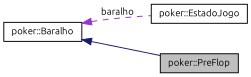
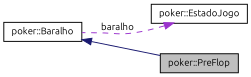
  digraph {
    fontname=Ubuntu
    rankdir=LR
    node [color=black fillcolor=white fontname=Ubuntu fontsize=10 shape=record style=filled]
    edge [dir=back fontname=Ubuntu fontsize=10 labelfontname=Helvetica labelfontsize=10]
    n1 [fillcolor=grey75 fontcolor=black height=0.2 label="poker::PreFlop" width=0.4]
    n2 [height=0.2 label="poker::EstadoJogo" width=0.4]
    n3 [height=0.2 label="poker::Baralho" width=0.4]
    n3 -> n1 [color=midnightblue style=solid]
-   n3 -> n2 [color=darkorchid3 label=" baralho" style=dashed]
+   n2 -> n3 [color=darkorchid3 label=" baralho" style=dashed]
  }
